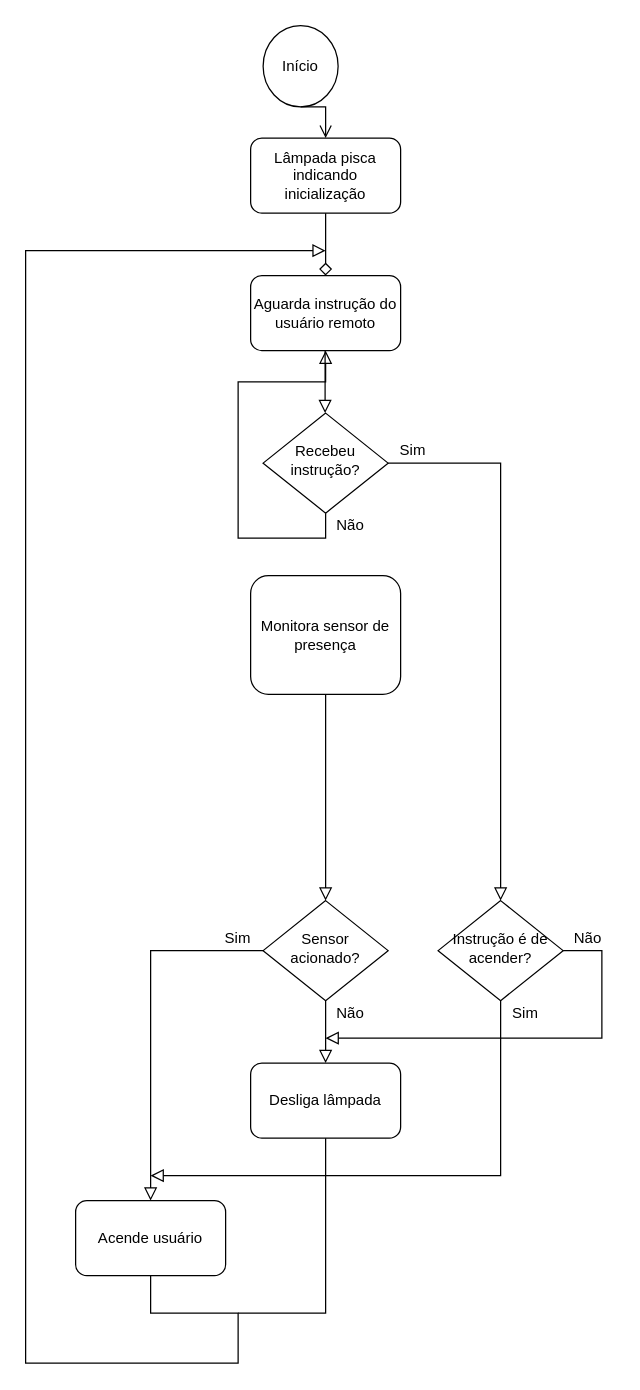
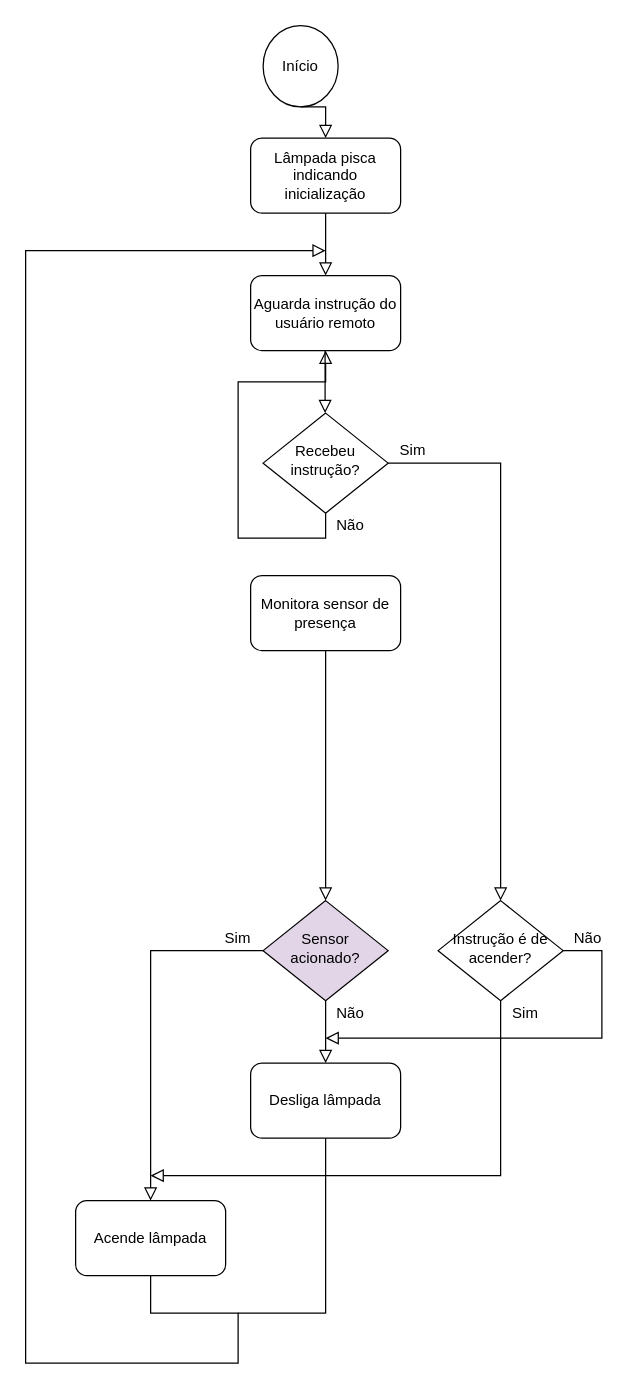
  <mxCell id="0" />
  <mxCell id="1" parent="0" />
  <mxCell id="2" value="Lâmpada pisca indicando inicialização" style="rounded=1;whiteSpace=wrap;html=1;fontSize=12;glass=0;strokeWidth=1;shadow=0;" parent="1" vertex="1"><mxGeometry x="200" y="110" width="120" height="60" as="geometry" /></mxCell>
  <mxCell id="3" value="Início" style="strokeWidth=1;html=1;shape=mxgraph.flowchart.start_1;whiteSpace=wrap;" parent="1" vertex="1"><mxGeometry x="210" y="20" width="60" height="65" as="geometry" /></mxCell>
- <mxCell id="4" value="" style="rounded=0;html=1;jettySize=auto;orthogonalLoop=1;fontSize=11;endArrow=open;endFill=0;endSize=8;strokeWidth=1;shadow=0;labelBackgroundColor=none;edgeStyle=orthogonalEdgeStyle;exitX=0.5;exitY=1;exitDx=0;exitDy=0;exitPerimeter=0;entryX=0.5;entryY=0;entryDx=0;entryDy=0;" parent="1" source="3" target="2" edge="1"><mxGeometry relative="1" as="geometry"><mxPoint x="270" y="150" as="sourcePoint" /><mxPoint x="240" y="80" as="targetPoint" /></mxGeometry></mxCell>
- <mxCell id="5" value="" style="rounded=0;html=1;jettySize=auto;orthogonalLoop=1;fontSize=11;endArrow=diamond;endFill=0;endSize=8;strokeWidth=1;shadow=0;labelBackgroundColor=none;edgeStyle=orthogonalEdgeStyle;exitX=0.5;exitY=1;exitDx=0;exitDy=0;entryX=0.5;entryY=0;entryDx=0;entryDy=0;" parent="1" source="2" target="6" edge="1"><mxGeometry relative="1" as="geometry"><mxPoint x="259.58" y="180" as="sourcePoint" /><mxPoint x="260" y="200" as="targetPoint" /></mxGeometry></mxCell>
+ <mxCell id="4" value="" style="rounded=0;html=1;jettySize=auto;orthogonalLoop=1;fontSize=11;endArrow=block;endFill=0;endSize=8;strokeWidth=1;shadow=0;labelBackgroundColor=none;edgeStyle=orthogonalEdgeStyle;exitX=0.5;exitY=1;exitDx=0;exitDy=0;exitPerimeter=0;entryX=0.5;entryY=0;entryDx=0;entryDy=0;" parent="1" source="3" target="2" edge="1"><mxGeometry relative="1" as="geometry"><mxPoint x="270" y="150" as="sourcePoint" /><mxPoint x="240" y="80" as="targetPoint" /></mxGeometry></mxCell>
+ <mxCell id="5" value="" style="rounded=0;html=1;jettySize=auto;orthogonalLoop=1;fontSize=11;endArrow=block;endFill=0;endSize=8;strokeWidth=1;shadow=0;labelBackgroundColor=none;edgeStyle=orthogonalEdgeStyle;exitX=0.5;exitY=1;exitDx=0;exitDy=0;entryX=0.5;entryY=0;entryDx=0;entryDy=0;" parent="1" source="2" target="6" edge="1"><mxGeometry relative="1" as="geometry"><mxPoint x="259.58" y="180" as="sourcePoint" /><mxPoint x="260" y="200" as="targetPoint" /></mxGeometry></mxCell>
  <mxCell id="6" value="Aguarda instrução do usuário remoto" style="rounded=1;whiteSpace=wrap;html=1;fontSize=12;glass=0;strokeWidth=1;shadow=0;" parent="1" vertex="1"><mxGeometry x="200" y="220" width="120" height="60" as="geometry" /></mxCell>
  <mxCell id="7" value="Recebeu instrução?" style="rhombus;whiteSpace=wrap;html=1;shadow=0;fontFamily=Helvetica;fontSize=12;align=center;strokeWidth=1;spacing=6;spacingTop=-4;" parent="1" vertex="1"><mxGeometry x="210" y="330" width="100" height="80" as="geometry" /></mxCell>
  <mxCell id="8" value="" style="rounded=0;html=1;jettySize=auto;orthogonalLoop=1;fontSize=11;endArrow=block;endFill=0;endSize=8;strokeWidth=1;shadow=0;labelBackgroundColor=none;edgeStyle=orthogonalEdgeStyle;exitX=0.5;exitY=1;exitDx=0;exitDy=0;entryX=0.5;entryY=0;entryDx=0;entryDy=0;" parent="1" edge="1"><mxGeometry relative="1" as="geometry"><mxPoint x="259.58" y="280" as="sourcePoint" /><mxPoint x="259.58" y="330" as="targetPoint" /></mxGeometry></mxCell>
  <mxCell id="9" value="Sim" style="text;html=1;strokeColor=none;fillColor=none;align=center;verticalAlign=middle;whiteSpace=wrap;rounded=0;" parent="1" vertex="1"><mxGeometry x="310" y="350" width="40" height="20" as="geometry" /></mxCell>
  <mxCell id="10" value="" style="rounded=0;html=1;jettySize=auto;orthogonalLoop=1;fontSize=11;endArrow=block;endFill=0;endSize=8;strokeWidth=1;shadow=0;labelBackgroundColor=none;edgeStyle=orthogonalEdgeStyle;exitX=0.5;exitY=1;exitDx=0;exitDy=0;" parent="1" source="7" target="6" edge="1"><mxGeometry relative="1" as="geometry"><mxPoint x="269.58" y="290" as="sourcePoint" /><mxPoint x="260" y="460" as="targetPoint" /></mxGeometry></mxCell>
- <mxCell id="11" value="Monitora sensor de presença" style="rounded=1;whiteSpace=wrap;html=1;fontSize=12;glass=0;strokeWidth=1;shadow=0;" parent="1" vertex="1"><mxGeometry x="200" y="460" width="120" height="95" as="geometry" /></mxCell>
+ <mxCell id="11" value="Monitora sensor de presença" style="rounded=1;whiteSpace=wrap;html=1;fontSize=12;glass=0;strokeWidth=1;shadow=0;" parent="1" vertex="1"><mxGeometry x="200" y="460" width="120" height="60" as="geometry" /></mxCell>
  <mxCell id="12" value="Não" style="text;html=1;strokeColor=none;fillColor=none;align=center;verticalAlign=middle;whiteSpace=wrap;rounded=0;" parent="1" vertex="1"><mxGeometry x="260" y="410" width="40" height="20" as="geometry" /></mxCell>
- <mxCell id="13" value="Sensor acionado?" style="rhombus;whiteSpace=wrap;html=1;shadow=0;fontFamily=Helvetica;fontSize=12;align=center;strokeWidth=1;spacing=6;spacingTop=-4;" parent="1" vertex="1"><mxGeometry x="210" y="720" width="100" height="80" as="geometry" /></mxCell>
+ <mxCell id="13" value="Sensor acionado?" style="rhombus;whiteSpace=wrap;html=1;shadow=0;fontFamily=Helvetica;fontSize=12;align=center;strokeWidth=1;spacing=6;spacingTop=-4;fillColor=#e1d5e7;" parent="1" vertex="1"><mxGeometry x="210" y="720" width="100" height="80" as="geometry" /></mxCell>
  <mxCell id="14" value="" style="rounded=0;html=1;jettySize=auto;orthogonalLoop=1;fontSize=11;endArrow=block;endFill=0;endSize=8;strokeWidth=1;shadow=0;labelBackgroundColor=none;edgeStyle=orthogonalEdgeStyle;exitX=0.5;exitY=1;exitDx=0;exitDy=0;entryX=0.5;entryY=0;entryDx=0;entryDy=0;" parent="1" source="11" target="13" edge="1"><mxGeometry relative="1" as="geometry"><mxPoint x="270" y="420" as="sourcePoint" /><mxPoint x="270" y="470" as="targetPoint" /></mxGeometry></mxCell>
  <mxCell id="15" value="Sim" style="text;html=1;strokeColor=none;fillColor=none;align=center;verticalAlign=middle;whiteSpace=wrap;rounded=0;" parent="1" vertex="1"><mxGeometry x="170" y="740" width="40" height="20" as="geometry" /></mxCell>
- <mxCell id="16" value="Acende usuário" style="rounded=1;whiteSpace=wrap;html=1;fontSize=12;glass=0;strokeWidth=1;shadow=0;" parent="1" vertex="1"><mxGeometry x="60" y="960" width="120" height="60" as="geometry" /></mxCell>
+ <mxCell id="16" value="Acende lâmpada" style="rounded=1;whiteSpace=wrap;html=1;fontSize=12;glass=0;strokeWidth=1;shadow=0;" parent="1" vertex="1"><mxGeometry x="60" y="960" width="120" height="60" as="geometry" /></mxCell>
  <mxCell id="17" value="Não" style="text;html=1;strokeColor=none;fillColor=none;align=center;verticalAlign=middle;whiteSpace=wrap;rounded=0;" parent="1" vertex="1"><mxGeometry x="260" y="800" width="40" height="20" as="geometry" /></mxCell>
  <mxCell id="18" value="Desliga lâmpada" style="rounded=1;whiteSpace=wrap;html=1;fontSize=12;glass=0;strokeWidth=1;shadow=0;" parent="1" vertex="1"><mxGeometry x="200" y="850" width="120" height="60" as="geometry" /></mxCell>
  <mxCell id="19" value="" style="rounded=0;html=1;jettySize=auto;orthogonalLoop=1;fontSize=11;endArrow=block;endFill=0;endSize=8;strokeWidth=1;shadow=0;labelBackgroundColor=none;edgeStyle=orthogonalEdgeStyle;exitX=0.5;exitY=1;exitDx=0;exitDy=0;entryX=0.5;entryY=0;entryDx=0;entryDy=0;" parent="1" edge="1"><mxGeometry relative="1" as="geometry"><mxPoint x="260" y="800" as="sourcePoint" /><mxPoint x="260" y="850" as="targetPoint" /></mxGeometry></mxCell>
  <mxCell id="20" value="" style="rounded=0;html=1;jettySize=auto;orthogonalLoop=1;fontSize=11;endArrow=block;endFill=0;endSize=8;strokeWidth=1;shadow=0;labelBackgroundColor=none;edgeStyle=orthogonalEdgeStyle;exitX=1;exitY=1;exitDx=0;exitDy=0;entryX=0.5;entryY=0;entryDx=0;entryDy=0;" parent="1" source="15" target="16" edge="1"><mxGeometry relative="1" as="geometry"><mxPoint x="140" y="780" as="sourcePoint" /><mxPoint x="140" y="830" as="targetPoint" /><Array as="points"><mxPoint x="120" y="760" /></Array></mxGeometry></mxCell>
  <mxCell id="21" value="" style="rounded=0;html=1;jettySize=auto;orthogonalLoop=1;fontSize=11;endArrow=none;endFill=0;endSize=8;strokeWidth=1;shadow=0;labelBackgroundColor=none;edgeStyle=orthogonalEdgeStyle;exitX=0.5;exitY=1;exitDx=0;exitDy=0;" parent="1" source="18" edge="1"><mxGeometry relative="1" as="geometry"><mxPoint x="240" y="940" as="sourcePoint" /><mxPoint x="190" y="1050" as="targetPoint" /><Array as="points"><mxPoint x="260" y="1050" /><mxPoint x="190" y="1050" /></Array></mxGeometry></mxCell>
  <mxCell id="22" value="" style="rounded=0;html=1;jettySize=auto;orthogonalLoop=1;fontSize=11;endArrow=block;endFill=0;endSize=8;strokeWidth=1;shadow=0;labelBackgroundColor=none;edgeStyle=orthogonalEdgeStyle;exitX=0.5;exitY=1;exitDx=0;exitDy=0;" parent="1" source="16" edge="1"><mxGeometry relative="1" as="geometry"><mxPoint x="270" y="770" as="sourcePoint" /><mxPoint x="260" y="200" as="targetPoint" /><Array as="points"><mxPoint x="120" y="1050" /><mxPoint x="190" y="1050" /><mxPoint x="190" y="1090" /><mxPoint x="20" y="1090" /><mxPoint x="20" y="200" /></Array></mxGeometry></mxCell>
  <mxCell id="23" value="" style="rounded=0;html=1;jettySize=auto;orthogonalLoop=1;fontSize=11;endArrow=block;endFill=0;endSize=8;strokeWidth=1;shadow=0;labelBackgroundColor=none;edgeStyle=orthogonalEdgeStyle;exitX=0;exitY=1;exitDx=0;exitDy=0;entryX=0.5;entryY=0;entryDx=0;entryDy=0;" parent="1" source="9" target="24" edge="1"><mxGeometry relative="1" as="geometry"><mxPoint x="360" y="395" as="sourcePoint" /><mxPoint x="400" y="570" as="targetPoint" /><Array as="points"><mxPoint x="400" y="370" /></Array></mxGeometry></mxCell>
  <mxCell id="24" value="Instrução é de acender?" style="rhombus;whiteSpace=wrap;html=1;shadow=0;fontFamily=Helvetica;fontSize=12;align=center;strokeWidth=1;spacing=6;spacingTop=-4;" parent="1" vertex="1"><mxGeometry x="350" y="720" width="100" height="80" as="geometry" /></mxCell>
  <mxCell id="25" value="Não" style="text;html=1;strokeColor=none;fillColor=none;align=center;verticalAlign=middle;whiteSpace=wrap;rounded=0;" parent="1" vertex="1"><mxGeometry x="450" y="740" width="40" height="20" as="geometry" /></mxCell>
  <mxCell id="26" value="Sim" style="text;html=1;strokeColor=none;fillColor=none;align=center;verticalAlign=middle;whiteSpace=wrap;rounded=0;" parent="1" vertex="1"><mxGeometry x="400" y="800" width="40" height="20" as="geometry" /></mxCell>
  <mxCell id="27" value="" style="rounded=0;html=1;jettySize=auto;orthogonalLoop=1;fontSize=11;endArrow=block;endFill=0;endSize=8;strokeWidth=1;shadow=0;labelBackgroundColor=none;edgeStyle=orthogonalEdgeStyle;exitX=0.5;exitY=1;exitDx=0;exitDy=0;" parent="1" source="24" edge="1"><mxGeometry relative="1" as="geometry"><mxPoint x="399.17" y="830" as="sourcePoint" /><mxPoint x="120" y="940" as="targetPoint" /><Array as="points"><mxPoint x="400" y="940" /></Array></mxGeometry></mxCell>
  <mxCell id="28" value="" style="rounded=0;html=1;jettySize=auto;orthogonalLoop=1;fontSize=11;endArrow=block;endFill=0;endSize=8;strokeWidth=1;shadow=0;labelBackgroundColor=none;edgeStyle=orthogonalEdgeStyle;exitX=1;exitY=0.5;exitDx=0;exitDy=0;" parent="1" source="24" edge="1"><mxGeometry relative="1" as="geometry"><mxPoint x="480" y="810" as="sourcePoint" /><mxPoint x="260" y="830" as="targetPoint" /><Array as="points"><mxPoint x="481" y="760" /><mxPoint x="481" y="830" /></Array></mxGeometry></mxCell>
